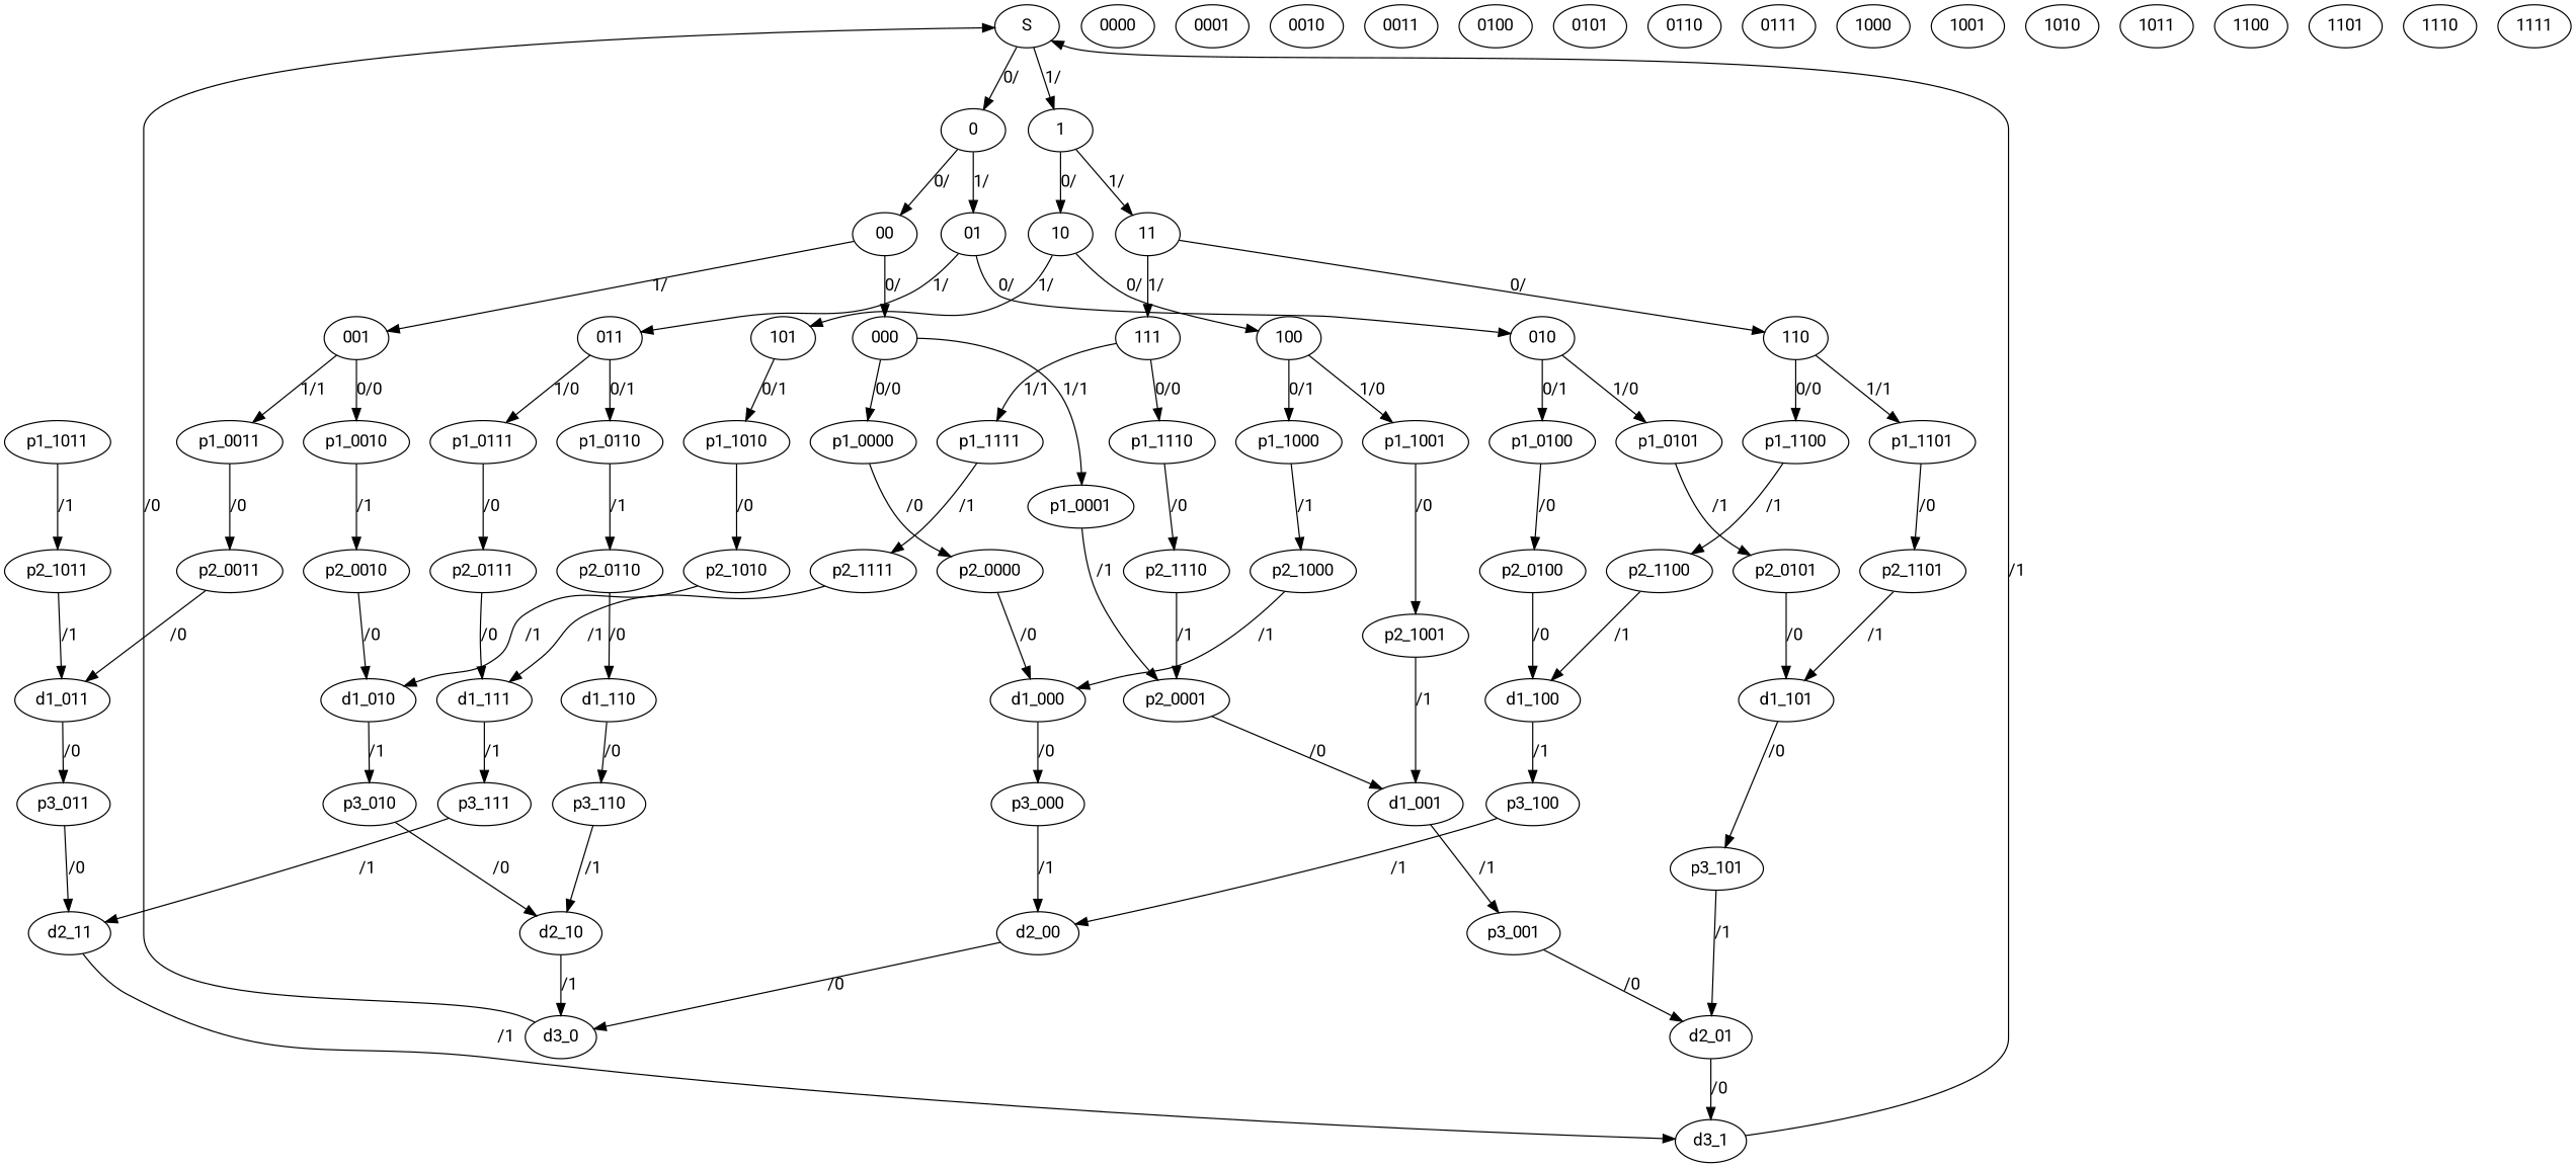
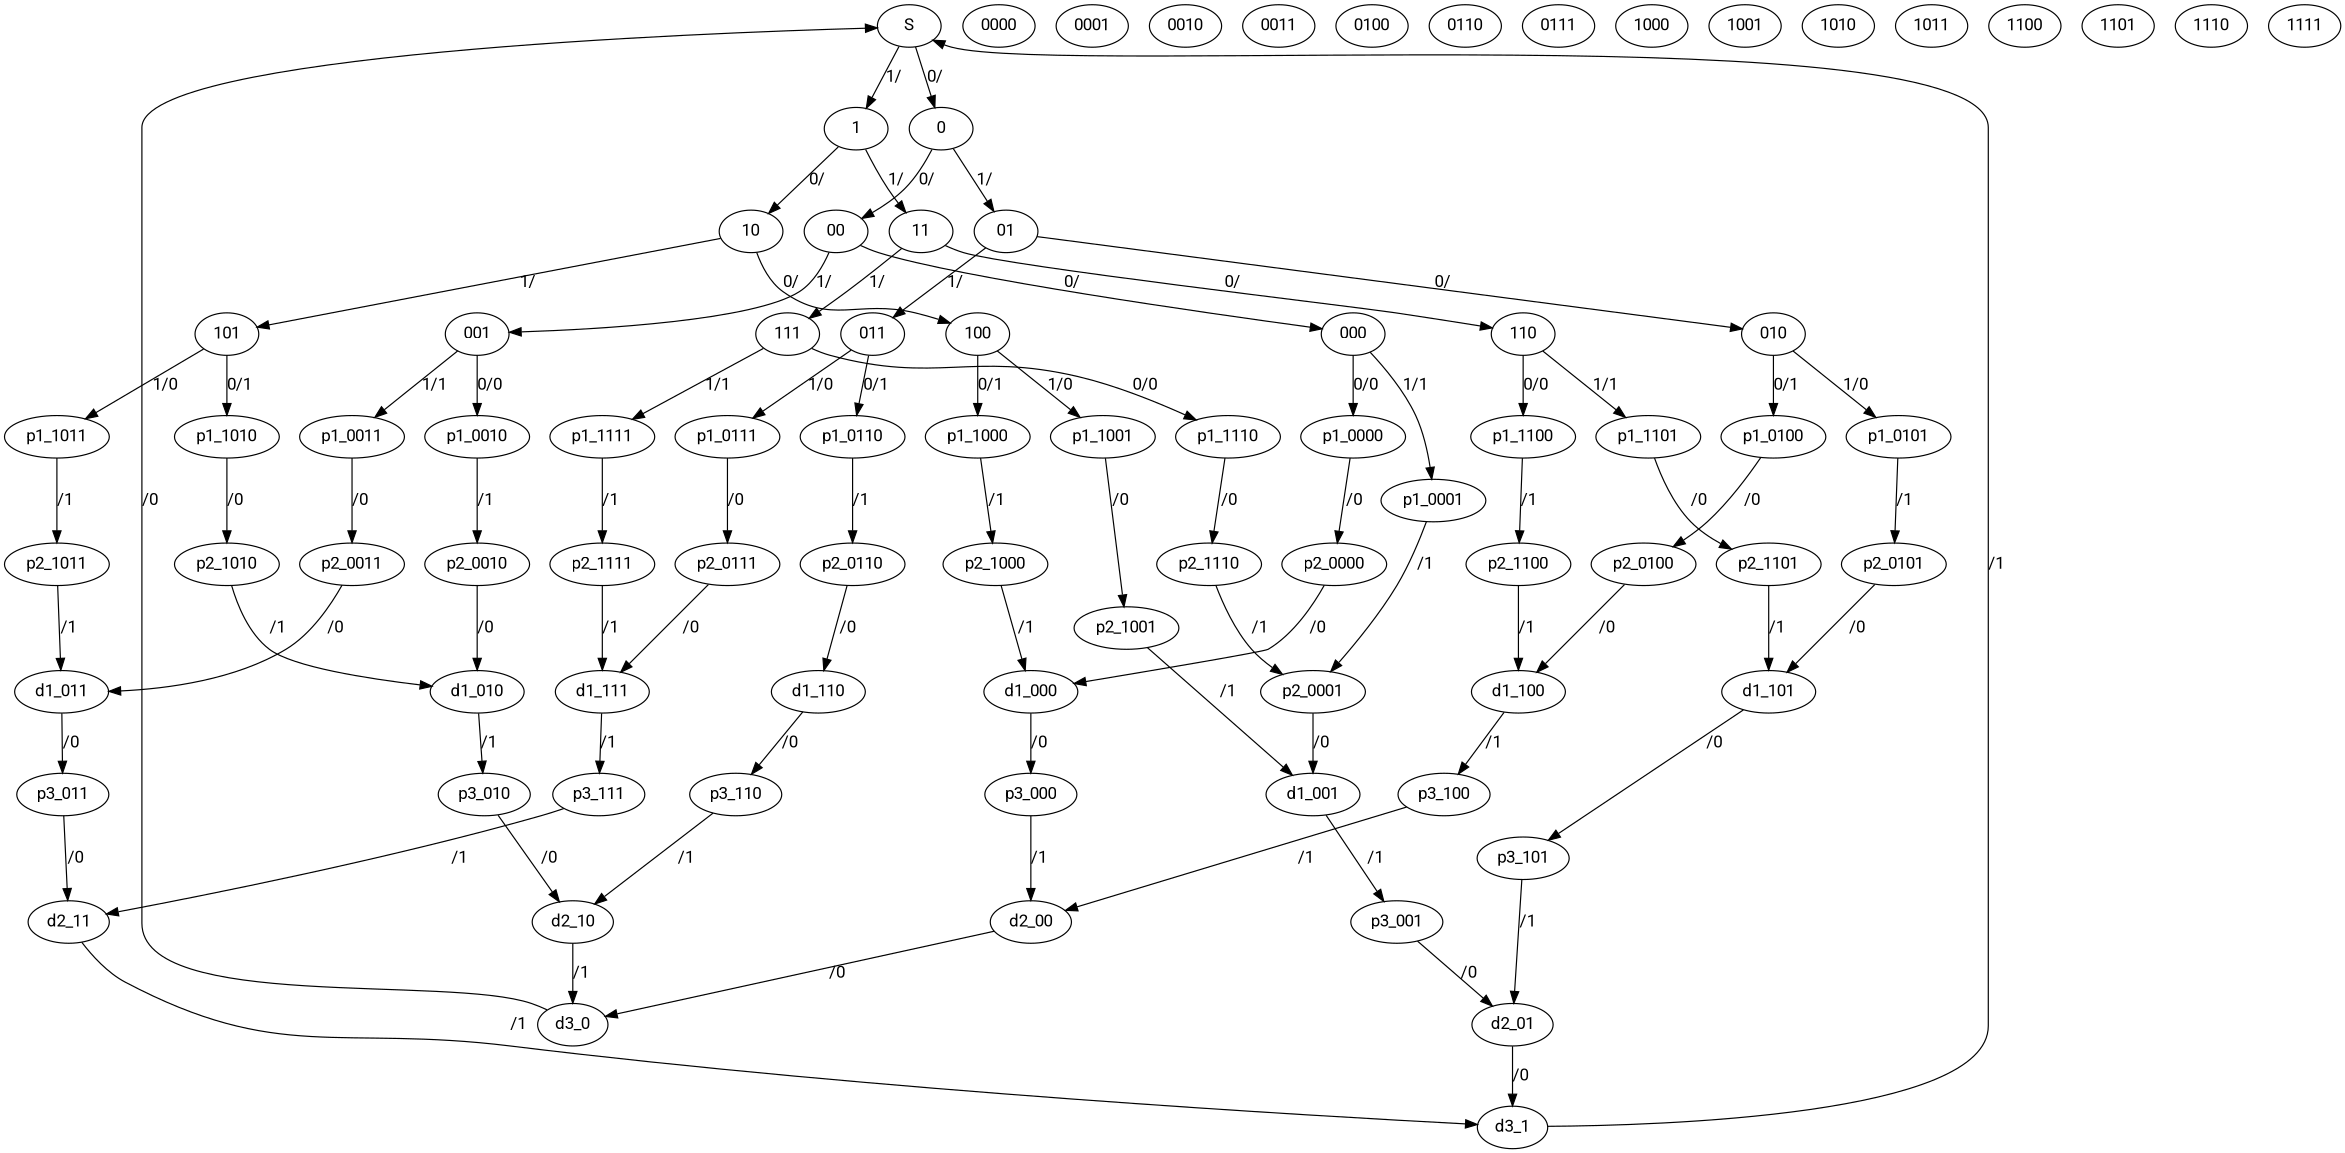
  digraph {
    fontname=Roboto
    rankdir=TB
    node [fontname=Roboto]
    edge [fontname=Roboto]
    S
    0
    1
    00
    01
    10
    11
    000
    001
    010
    011
    100
    101
    110
    111
    p1_0000
    p1_0001
    p1_0010
    p1_0011
    p1_0100
    p1_0101
    p1_0110
    p1_0111
    p1_1000
    p1_1001
    p1_1010
    p1_1011
    p1_1100
    p1_1101
    p1_1110
    p1_1111
    p2_0000
    p2_0001
    p2_0010
    p2_0011
    p2_0100
    p2_0101
    p2_0110
    p2_0111
    p2_1000
    p2_1001
    p2_1010
    p2_1011
    p2_1100
    p2_1101
    p2_1110
    p2_1111
    d1_000
    d1_001
    d1_010
    d1_011
    d1_100
    d1_101
    d1_110
    d1_111
    p3_000
    p3_001
    p3_010
    p3_011
    p3_100
    p3_101
    p3_110
    p3_111
    d2_00
    d2_01
    d2_10
    d2_11
    d3_0
    d3_1
    0000
    0001
    0010
    0011
    0100
-   0101
    0110
    0111
    1000
    1001
    1010
    1011
    1100
    1101
    1110
    1111
    S -> 0 [label="0/"]
    S -> 1 [label="1/"]
    0 -> 00 [label="0/"]
    0 -> 01 [label="1/"]
    1 -> 10 [label="0/"]
    1 -> 11 [label="1/"]
    00 -> 000 [label="0/"]
    00 -> 001 [label="1/"]
    01 -> 010 [label="0/"]
    01 -> 011 [label="1/"]
    10 -> 100 [label="0/"]
    10 -> 101 [label="1/"]
    11 -> 110 [label="0/"]
    11 -> 111 [label="1/"]
    000 -> p1_0000 [label="0/0"]
    000 -> p1_0001 [label="1/1"]
    001 -> p1_0010 [label="0/0"]
    001 -> p1_0011 [label="1/1"]
    010 -> p1_0100 [label="0/1"]
    010 -> p1_0101 [label="1/0"]
    011 -> p1_0110 [label="0/1"]
    011 -> p1_0111 [label="1/0"]
    100 -> p1_1000 [label="0/1"]
    100 -> p1_1001 [label="1/0"]
    101 -> p1_1010 [label="0/1"]
+   101 -> p1_1011 [label="1/0"]
    110 -> p1_1100 [label="0/0"]
    110 -> p1_1101 [label="1/1"]
    111 -> p1_1110 [label="0/0"]
    111 -> p1_1111 [label="1/1"]
    p1_0000 -> p2_0000 [label="/0"]
    p1_0001 -> p2_0001 [label="/1"]
    p1_0010 -> p2_0010 [label="/1"]
    p1_0011 -> p2_0011 [label="/0"]
    p1_0100 -> p2_0100 [label="/0"]
    p1_0101 -> p2_0101 [label="/1"]
    p1_0110 -> p2_0110 [label="/1"]
    p1_0111 -> p2_0111 [label="/0"]
    p1_1000 -> p2_1000 [label="/1"]
    p1_1001 -> p2_1001 [label="/0"]
    p1_1010 -> p2_1010 [label="/0"]
    p1_1011 -> p2_1011 [label="/1"]
    p1_1100 -> p2_1100 [label="/1"]
    p1_1101 -> p2_1101 [label="/0"]
    p1_1110 -> p2_1110 [label="/0"]
    p1_1111 -> p2_1111 [label="/1"]
    p2_0000 -> d1_000 [label="/0"]
    p2_0001 -> d1_001 [label="/0"]
    p2_0010 -> d1_010 [label="/0"]
    p2_0011 -> d1_011 [label="/0"]
    p2_0100 -> d1_100 [label="/0"]
    p2_0101 -> d1_101 [label="/0"]
    p2_0110 -> d1_110 [label="/0"]
    p2_0111 -> d1_111 [label="/0"]
    p2_1000 -> d1_000 [label="/1"]
    p2_1001 -> d1_001 [label="/1"]
    p2_1010 -> d1_010 [label="/1"]
    p2_1011 -> d1_011 [label="/1"]
    p2_1100 -> d1_100 [label="/1"]
    p2_1101 -> d1_101 [label="/1"]
    p2_1110 -> p2_0001 [label="/1"]
    p2_1111 -> d1_111 [label="/1"]
    d1_000 -> p3_000 [label="/0"]
    d1_001 -> p3_001 [label="/1"]
    d1_010 -> p3_010 [label="/1"]
    d1_011 -> p3_011 [label="/0"]
    d1_100 -> p3_100 [label="/1"]
    d1_101 -> p3_101 [label="/0"]
    d1_110 -> p3_110 [label="/0"]
    d1_111 -> p3_111 [label="/1"]
    p3_000 -> d2_00 [label="/1"]
    p3_001 -> d2_01 [label="/0"]
    p3_010 -> d2_10 [label="/0"]
    p3_011 -> d2_11 [label="/0"]
    p3_100 -> d2_00 [label="/1"]
    p3_101 -> d2_01 [label="/1"]
    p3_110 -> d2_10 [label="/1"]
    p3_111 -> d2_11 [label="/1"]
    d2_00 -> d3_0 [label="/0"]
    d2_01 -> d3_1 [label="/0"]
    d2_10 -> d3_0 [label="/1"]
    d2_11 -> d3_1 [label="/1"]
    d3_0 -> S [label="/0"]
    d3_1 -> S [label="/1"]
  }
